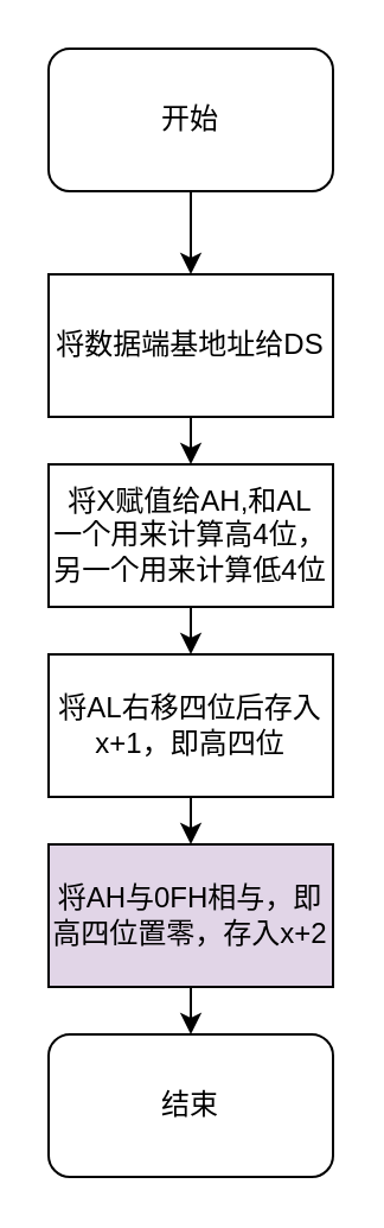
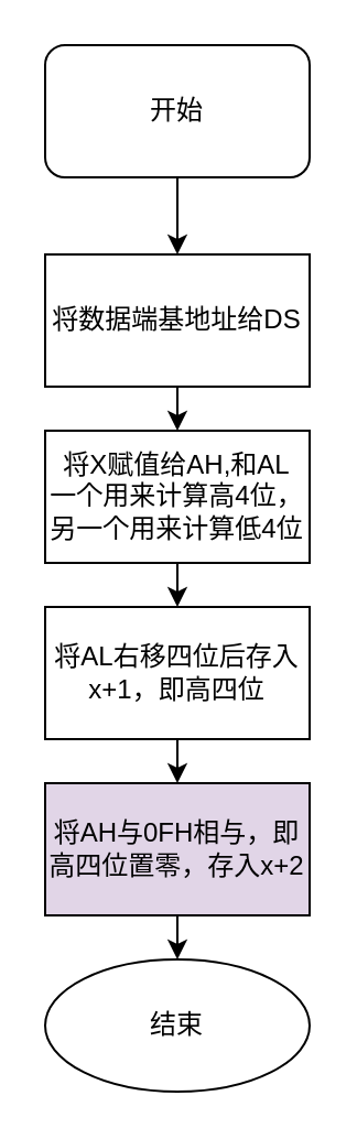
  <mxCell id="0" />
  <mxCell id="1" parent="0" />
  <mxCell id="2" value="开始" style="rounded=1;whiteSpace=wrap;html=1;" vertex="1" parent="1"><mxGeometry x="20" y="20" width="120" height="60" as="geometry" /></mxCell>
  <mxCell id="3" value="将数据端基地址给DS" style="rounded=0;whiteSpace=wrap;html=1;" vertex="1" parent="1"><mxGeometry x="20" y="115" width="120" height="60" as="geometry" /></mxCell>
  <mxCell id="4" value="" style="endArrow=classic;html=1;exitX=0.5;exitY=1;exitDx=0;exitDy=0;" edge="1" parent="1" source="2"><mxGeometry width="50" height="50" relative="1" as="geometry"><mxPoint x="20" y="245" as="sourcePoint" /><mxPoint x="80" y="115" as="targetPoint" /></mxGeometry></mxCell>
  <mxCell id="5" value="将X赋值给AH,和AL&lt;br&gt;一个用来计算高4位，另一个用来计算低4位" style="rounded=0;whiteSpace=wrap;html=1;" vertex="1" parent="1"><mxGeometry x="20" y="195" width="120" height="60" as="geometry" /></mxCell>
  <mxCell id="6" value="" style="endArrow=classic;html=1;exitX=0.5;exitY=1;exitDx=0;exitDy=0;" edge="1" parent="1" source="3"><mxGeometry width="50" height="50" relative="1" as="geometry"><mxPoint x="20" y="325" as="sourcePoint" /><mxPoint x="80" y="195" as="targetPoint" /></mxGeometry></mxCell>
  <mxCell id="7" value="将AL右移四位后存入x+1，即高四位" style="rounded=0;whiteSpace=wrap;html=1;" vertex="1" parent="1"><mxGeometry x="20" y="275" width="120" height="60" as="geometry" /></mxCell>
  <mxCell id="8" value="" style="endArrow=classic;html=1;exitX=0.5;exitY=1;exitDx=0;exitDy=0;entryX=0.5;entryY=0;entryDx=0;entryDy=0;" edge="1" parent="1" source="5" target="7"><mxGeometry width="50" height="50" relative="1" as="geometry"><mxPoint x="20" y="405" as="sourcePoint" /><mxPoint x="80" y="285" as="targetPoint" /></mxGeometry></mxCell>
  <mxCell id="9" value="将AH与0FH相与，即高四位置零，存入x+2" style="rounded=0;whiteSpace=wrap;html=1;fillColor=#e1d5e7;" vertex="1" parent="1"><mxGeometry x="20" y="355" width="120" height="60" as="geometry" /></mxCell>
  <mxCell id="10" value="" style="endArrow=classic;html=1;exitX=0.5;exitY=1;exitDx=0;exitDy=0;entryX=0.5;entryY=0;entryDx=0;entryDy=0;" edge="1" parent="1" source="7" target="9"><mxGeometry width="50" height="50" relative="1" as="geometry"><mxPoint x="-90" y="380" as="sourcePoint" /><mxPoint x="-40" y="330" as="targetPoint" /></mxGeometry></mxCell>
- <mxCell id="11" value="结束" style="rounded=1;whiteSpace=wrap;html=1;" vertex="1" parent="1"><mxGeometry x="20" y="435" width="120" height="60" as="geometry" /></mxCell>
+ <mxCell id="11" value="结束" style="ellipse;whiteSpace=wrap;html=1;" vertex="1" parent="1"><mxGeometry x="20" y="435" width="120" height="60" as="geometry" /></mxCell>
  <mxCell id="12" value="" style="endArrow=classic;html=1;entryX=0.5;entryY=0;entryDx=0;entryDy=0;exitX=0.5;exitY=1;exitDx=0;exitDy=0;" edge="1" parent="1" source="9" target="11"><mxGeometry width="50" height="50" relative="1" as="geometry"><mxPoint x="20" y="565" as="sourcePoint" /><mxPoint x="70" y="515" as="targetPoint" /></mxGeometry></mxCell>
